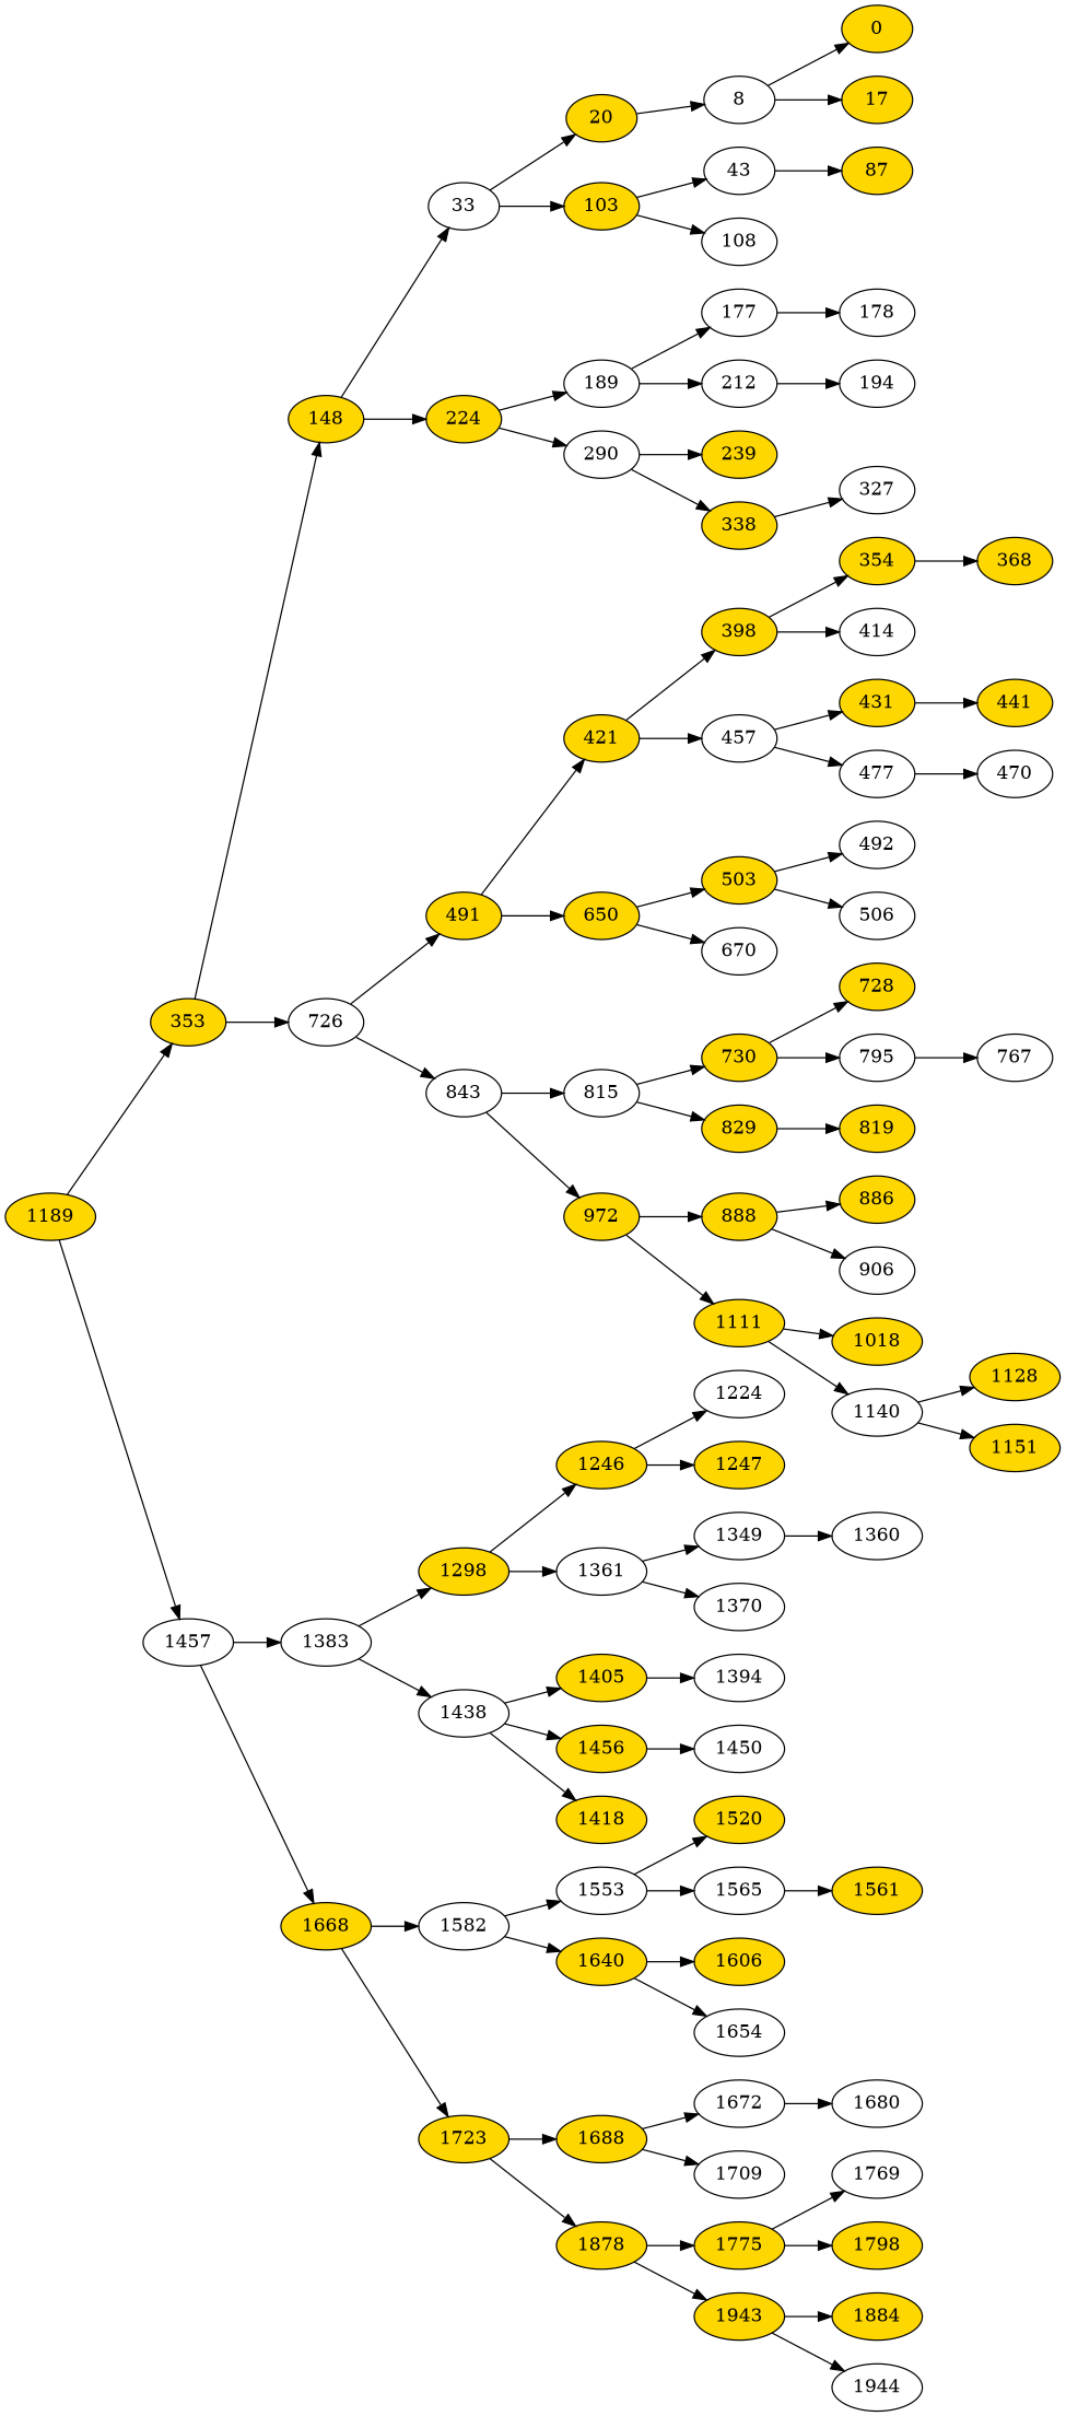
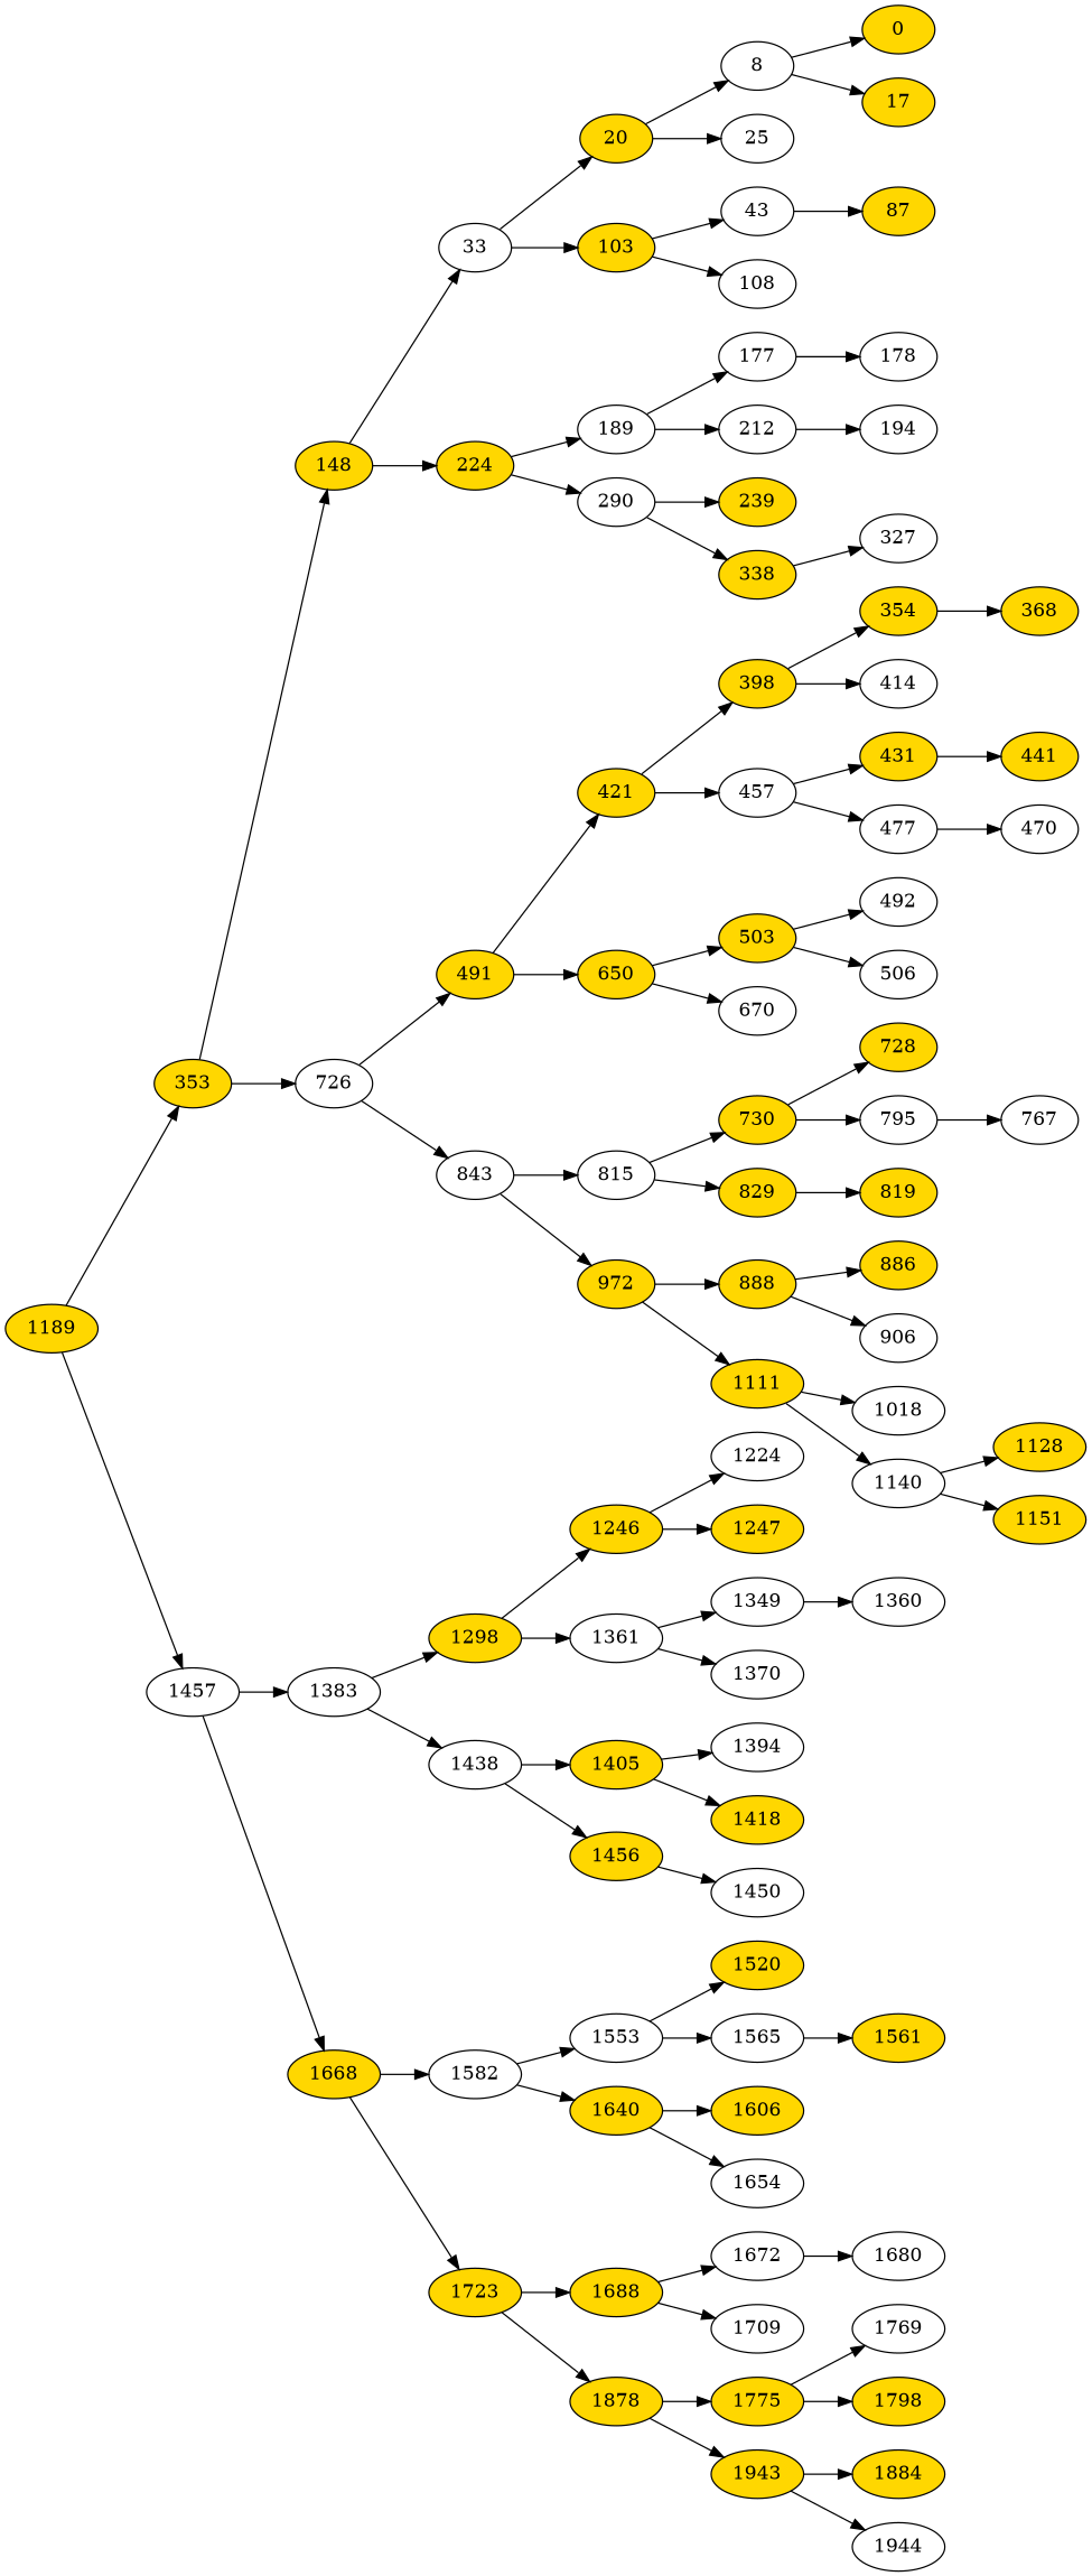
  digraph {
    rankdir=LR
    node [fillcolor=gold style=filled]
    1189
    353
    1457 [fillcolor=white]
    148
    726 [fillcolor=white]
    1383 [fillcolor=white]
    1668
    33 [fillcolor=white]
    224
    491
    843 [fillcolor=white]
    1298
    1438 [fillcolor=white]
    1582 [fillcolor=white]
    1723
    20
    103
    189 [fillcolor=white]
    290 [fillcolor=white]
    421
    650
    815 [fillcolor=white]
    972
    8 [fillcolor=white]
+   25 [fillcolor=white]
    43 [fillcolor=white]
    108 [fillcolor=white]
    177 [fillcolor=white]
    212 [fillcolor=white]
    239
    338
    0
    17
    87
    178 [fillcolor=white]
    194 [fillcolor=white]
    327 [fillcolor=white]
    398
    457 [fillcolor=white]
    503
    670 [fillcolor=white]
    730
    829
    888
    1111
    354
    414 [fillcolor=white]
    431
    477 [fillcolor=white]
    492 [fillcolor=white]
    n51 [fillcolor=white label=506]
    368
    441
    470 [fillcolor=white]
    728
    795 [fillcolor=white]
    819
    886
    906 [fillcolor=white]
-   1018
+   1018 [fillcolor=white]
    1140 [fillcolor=white]
    767 [fillcolor=white]
    1128
    1151
    1246
    1361 [fillcolor=white]
    1405
    1456
    1553 [fillcolor=white]
    1640
    1688
    1878
    1224 [fillcolor=white]
    1247
    1349 [fillcolor=white]
    1370 [fillcolor=white]
    n77 [fillcolor=white label=1394]
    1418
    1450 [fillcolor=white]
    1360 [fillcolor=white]
    1520
    1565 [fillcolor=white]
    1606
    1654 [fillcolor=white]
    1672 [fillcolor=white]
    1709 [fillcolor=white]
    1775
    1943
    1561
    1680 [fillcolor=white]
    1769 [fillcolor=white]
    1798
    1884
    1944 [fillcolor=white]
    1189 -> 353
    1189 -> 1457
    353 -> 148
    353 -> 726
    1457 -> 1383
    1457 -> 1668
    148 -> 33
    148 -> 224
    726 -> 491
    726 -> 843
    1383 -> 1298
    1383 -> 1438
    1668 -> 1582
    1668 -> 1723
    33 -> 20
    33 -> 103
    224 -> 189
    224 -> 290
    491 -> 421
    491 -> 650
    843 -> 815
    843 -> 972
    1298 -> 1246
    1298 -> 1361
    1438 -> 1405
    1438 -> 1456
    1582 -> 1553
    1582 -> 1640
    1723 -> 1688
    1723 -> 1878
    20 -> 8
+   20 -> 25
    103 -> 43
    103 -> 108
    189 -> 177
    189 -> 212
    290 -> 239
    290 -> 338
    421 -> 398
    421 -> 457
    650 -> 503
    650 -> 670
    815 -> 730
    815 -> 829
    972 -> 888
    972 -> 1111
    8 -> 0
    8 -> 17
    43 -> 87
    177 -> 178
    212 -> 194
    338 -> 327
    398 -> 354
    398 -> 414
    457 -> 431
    457 -> 477
    503 -> 492
    503 -> n51
    730 -> 728
    730 -> 795
    829 -> 819
    888 -> 886
    888 -> 906
    1111 -> 1018
    1111 -> 1140
    354 -> 368
    431 -> 441
    477 -> 470
    795 -> 767
    1140 -> 1128
    1140 -> 1151
    1246 -> 1224
    1246 -> 1247
    1361 -> 1349
    1361 -> 1370
    1405 -> n77
-   1438 -> 1418
+   1405 -> 1418
    1456 -> 1450
    1553 -> 1520
    1553 -> 1565
    1640 -> 1606
    1640 -> 1654
    1688 -> 1672
    1688 -> 1709
    1878 -> 1775
    1878 -> 1943
    1349 -> 1360
    1565 -> 1561
    1672 -> 1680
    1775 -> 1769
    1775 -> 1798
    1943 -> 1884
    1943 -> 1944
  }
